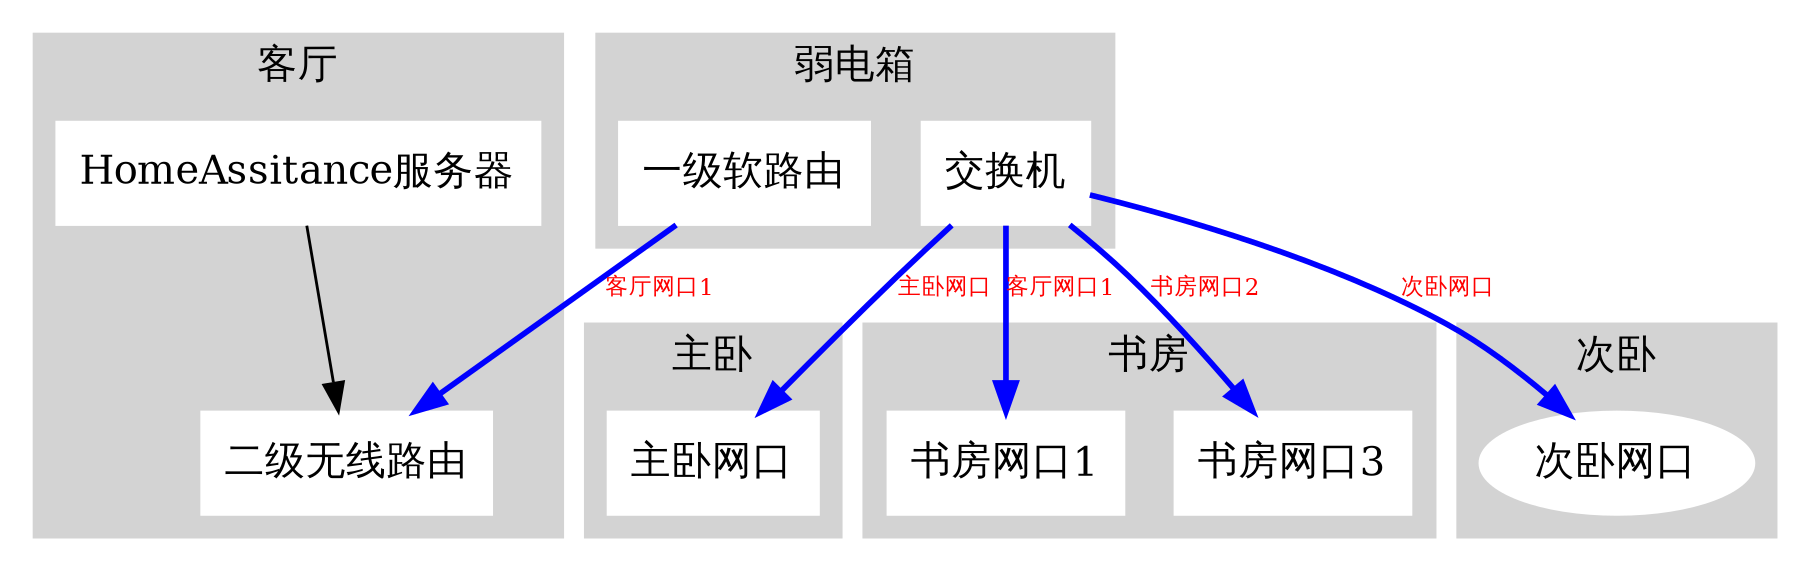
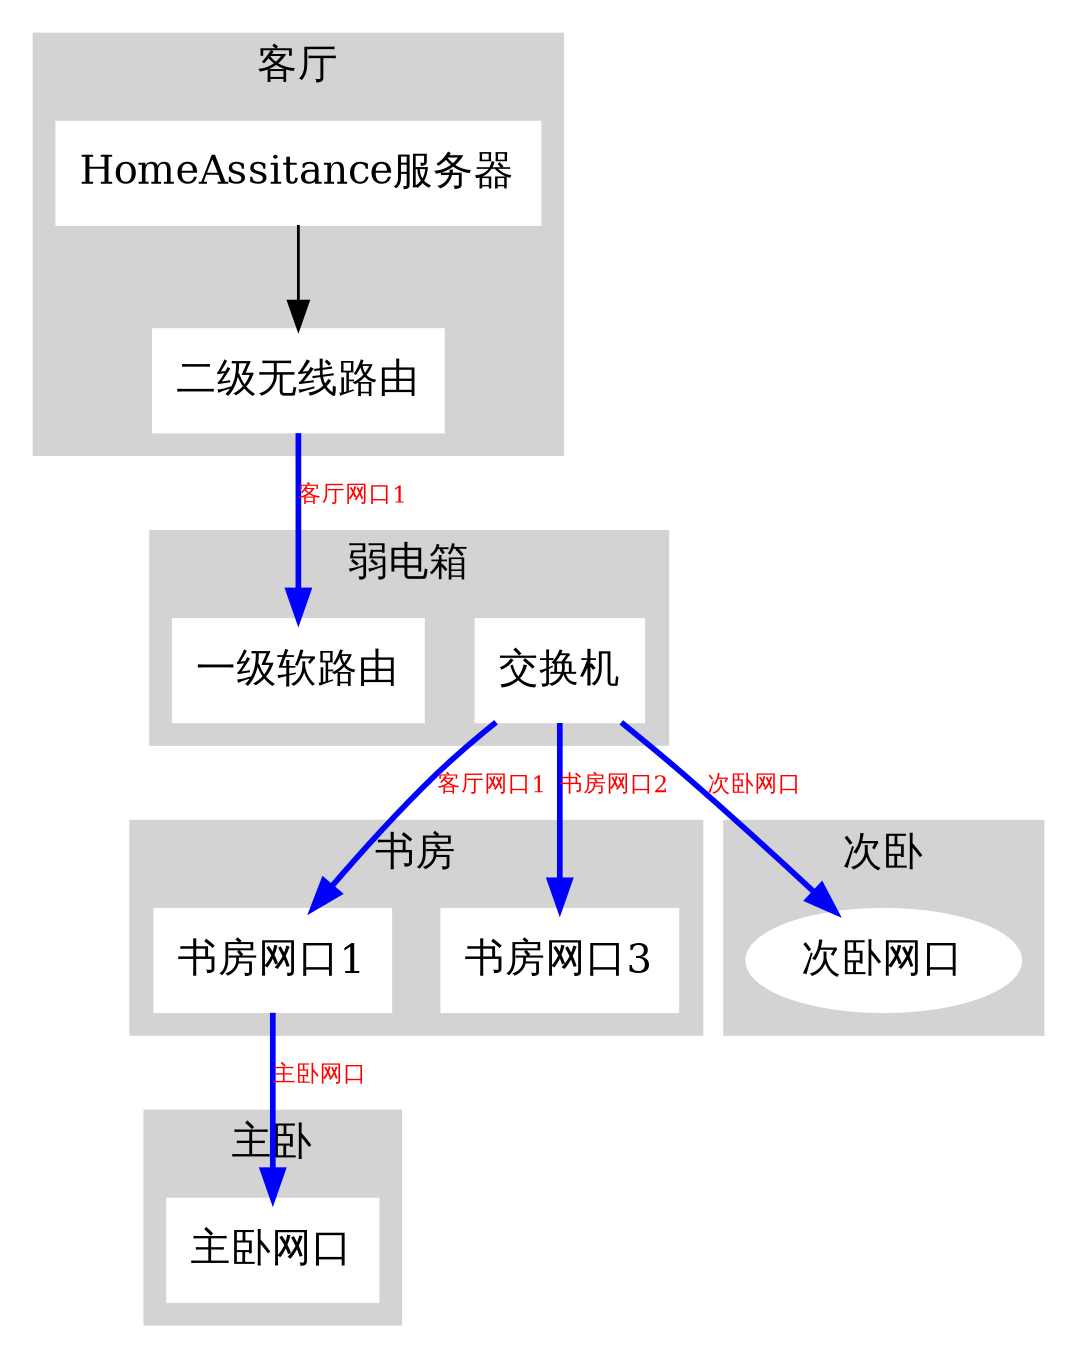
  digraph {
    node [color=white shape=rectangle style=filled]
    edge [color=blue fontcolor=red fontsize=8 style=bold]
    n1 [label="HomeAssitance服务器"]
    n2 [label="二级无线路由"]
    n3 [label="交换机"]
    n4 [label="一级软路由"]
    n5 [label="主卧网口"]
    n6 [label="书房网口1"]
    n7 [label="书房网口3"]
    n8 [label="次卧网口" shape=""]
    subgraph cluster_1 {
      color=lightgrey
      label="客厅"
      style=filled
      n1
      n2
    }
    subgraph cluster_2 {
      color=lightgrey
      label="弱电箱"
      style=filled
      n3
      n4
    }
    subgraph cluster_3 {
      color=lightgrey
      label="主卧"
      shape=rectangle
      style=filled
      n5
    }
    subgraph cluster_4 {
      color=lightgrey
      label="书房"
      shape=rectangle
      style=filled
      n6
      n7
    }
    subgraph cluster_5 {
      color=lightgrey
      label="次卧"
      shape=rectangle
      style=filled
      n8
    }
    n1 -> n2 [color="" fontcolor="" fontsize="" style=""]
-   n3 -> n5 [label="主卧网口"]
+   n6 -> n5 [label="主卧网口"]
    n3 -> n6 [label="客厅网口1"]
    n3 -> n7 [label="书房网口2"]
    n3 -> n8 [label="次卧网口"]
-   n4 -> n2 [label="客厅网口1"]
+   n2 -> n4 [label="客厅网口1"]
  }
